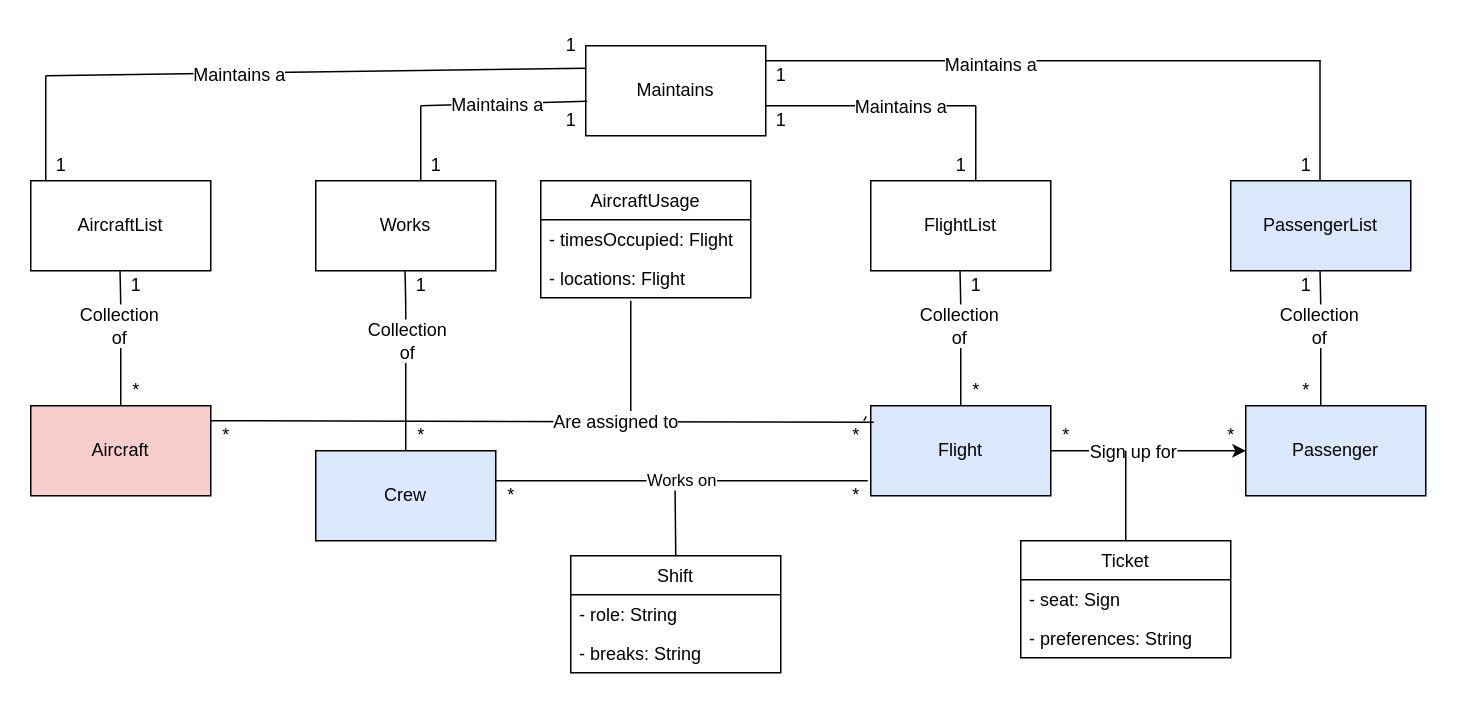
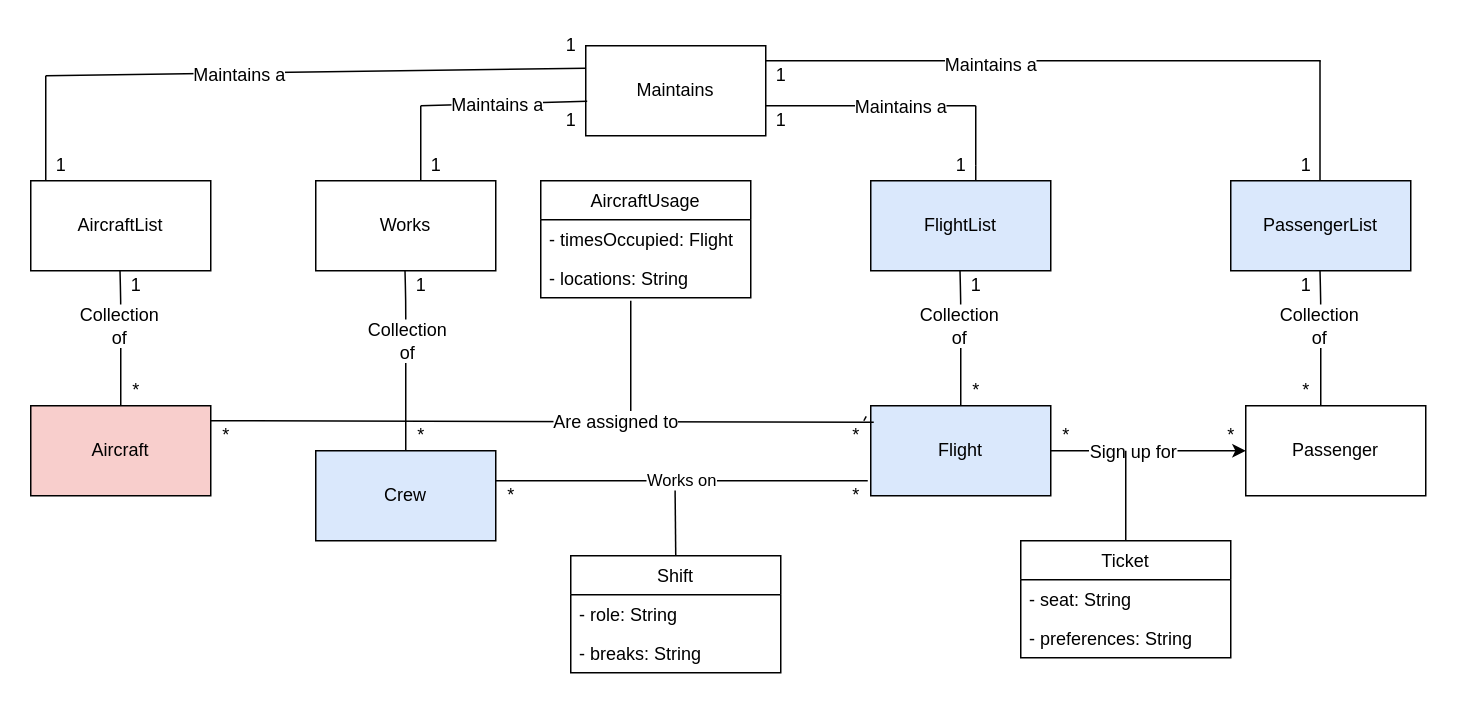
  <mxCell id="0" />
  <mxCell id="1" parent="0" />
  <mxCell id="2" value="Maintains" style="rounded=0;whiteSpace=wrap;html=1;" vertex="1" parent="1"><mxGeometry x="390" y="30" width="120" height="60" as="geometry" /></mxCell>
  <mxCell id="3" value="Works" style="rounded=0;whiteSpace=wrap;html=1;" vertex="1" parent="1"><mxGeometry x="210" y="120" width="120" height="60" as="geometry" /></mxCell>
  <mxCell id="4" value="AircraftList" style="rounded=0;whiteSpace=wrap;html=1;" vertex="1" parent="1"><mxGeometry x="20" y="120" width="120" height="60" as="geometry" /></mxCell>
- <mxCell id="5" value="FlightList" style="rounded=0;whiteSpace=wrap;html=1;" vertex="1" parent="1"><mxGeometry x="580" y="120" width="120" height="60" as="geometry" /></mxCell>
+ <mxCell id="5" value="FlightList" style="rounded=0;whiteSpace=wrap;html=1;fillColor=#dae8fc;" vertex="1" parent="1"><mxGeometry x="580" y="120" width="120" height="60" as="geometry" /></mxCell>
  <mxCell id="6" value="PassengerList" style="rounded=0;whiteSpace=wrap;html=1;fillColor=#dae8fc;" vertex="1" parent="1"><mxGeometry x="820" y="120" width="120" height="60" as="geometry" /></mxCell>
  <mxCell id="7" value="Aircraft" style="rounded=0;whiteSpace=wrap;html=1;fillColor=#f8cecc;" vertex="1" parent="1"><mxGeometry x="20" y="270" width="120" height="60" as="geometry" /></mxCell>
  <mxCell id="8" value="Crew" style="rounded=0;whiteSpace=wrap;html=1;fillColor=#dae8fc;" vertex="1" parent="1"><mxGeometry x="210" y="300" width="120" height="60" as="geometry" /></mxCell>
  <mxCell id="9" value="Flight" style="rounded=0;whiteSpace=wrap;html=1;fillColor=#dae8fc;" vertex="1" parent="1"><mxGeometry x="580" y="270" width="120" height="60" as="geometry" /></mxCell>
- <mxCell id="10" value="Passenger" style="rounded=0;whiteSpace=wrap;html=1;fillColor=#dae8fc;" vertex="1" parent="1"><mxGeometry x="830" y="270" width="120" height="60" as="geometry" /></mxCell>
+ <mxCell id="10" value="Passenger" style="rounded=0;whiteSpace=wrap;html=1;" vertex="1" parent="1"><mxGeometry x="830" y="270" width="120" height="60" as="geometry" /></mxCell>
  <mxCell id="11" value="" style="endArrow=none;html=1;" edge="1" parent="1"><mxGeometry width="50" height="50" relative="1" as="geometry"><mxPoint x="510" y="40" as="sourcePoint" /><mxPoint x="880" y="40" as="targetPoint" /></mxGeometry></mxCell>
  <mxCell id="12" value="Maintains a" style="text;html=1;align=center;verticalAlign=middle;resizable=0;points=[];labelBackgroundColor=#ffffff;" vertex="1" connectable="0" parent="11"><mxGeometry x="-0.195" y="-2" relative="1" as="geometry"><mxPoint as="offset" /></mxGeometry></mxCell>
  <mxCell id="13" value="" style="endArrow=none;html=1;" edge="1" parent="1"><mxGeometry width="50" height="50" relative="1" as="geometry"><mxPoint x="879.5" y="120" as="sourcePoint" /><mxPoint x="879.5" y="40" as="targetPoint" /></mxGeometry></mxCell>
  <mxCell id="14" value="" style="endArrow=none;html=1;exitX=0.5;exitY=0;exitDx=0;exitDy=0;" edge="1" parent="1" source="7"><mxGeometry width="50" height="50" relative="1" as="geometry"><mxPoint x="79.5" y="230" as="sourcePoint" /><mxPoint x="79.5" y="180" as="targetPoint" /><Array as="points"><mxPoint x="80" y="200" /></Array></mxGeometry></mxCell>
  <mxCell id="15" value="&lt;div&gt;Collection&lt;/div&gt;&lt;div&gt;of&lt;br&gt;&lt;/div&gt;" style="text;html=1;align=center;verticalAlign=middle;resizable=0;points=[];labelBackgroundColor=#ffffff;" vertex="1" connectable="0" parent="14"><mxGeometry x="0.555" y="16" relative="1" as="geometry"><mxPoint x="14" y="16" as="offset" /></mxGeometry></mxCell>
  <mxCell id="16" value="" style="endArrow=none;html=1;entryX=0.008;entryY=0.617;entryDx=0;entryDy=0;entryPerimeter=0;" edge="1" parent="1" target="2"><mxGeometry width="50" height="50" relative="1" as="geometry"><mxPoint x="280" y="70" as="sourcePoint" /><mxPoint x="340" y="70" as="targetPoint" /></mxGeometry></mxCell>
  <mxCell id="17" value="Maintains a" style="text;html=1;align=center;verticalAlign=middle;resizable=0;points=[];labelBackgroundColor=#ffffff;" vertex="1" connectable="0" parent="16"><mxGeometry x="-0.442" y="-2" relative="1" as="geometry"><mxPoint x="18.96" y="-1.17" as="offset" /></mxGeometry></mxCell>
  <mxCell id="18" value="" style="endArrow=none;html=1;" edge="1" parent="1"><mxGeometry width="50" height="50" relative="1" as="geometry"><mxPoint x="280" y="120" as="sourcePoint" /><mxPoint x="280" y="70" as="targetPoint" /></mxGeometry></mxCell>
  <mxCell id="19" value="" style="endArrow=none;html=1;" edge="1" parent="1"><mxGeometry width="50" height="50" relative="1" as="geometry"><mxPoint x="30" y="120" as="sourcePoint" /><mxPoint x="30" y="50" as="targetPoint" /></mxGeometry></mxCell>
  <mxCell id="20" value="" style="endArrow=none;html=1;entryX=0;entryY=0.25;entryDx=0;entryDy=0;" edge="1" parent="1" target="2"><mxGeometry width="50" height="50" relative="1" as="geometry"><mxPoint x="30" y="50" as="sourcePoint" /><mxPoint x="300" y="50" as="targetPoint" /></mxGeometry></mxCell>
  <mxCell id="21" value="Maintains a" style="text;html=1;align=center;verticalAlign=middle;resizable=0;points=[];labelBackgroundColor=#ffffff;" vertex="1" connectable="0" parent="20"><mxGeometry x="-0.289" y="-1" relative="1" as="geometry"><mxPoint as="offset" /></mxGeometry></mxCell>
  <mxCell id="22" value="" style="endArrow=none;html=1;exitX=0.5;exitY=0;exitDx=0;exitDy=0;" edge="1" parent="1"><mxGeometry width="50" height="50" relative="1" as="geometry"><mxPoint x="880" y="270" as="sourcePoint" /><mxPoint x="879.5" y="180" as="targetPoint" /><Array as="points"><mxPoint x="880" y="200" /></Array></mxGeometry></mxCell>
  <mxCell id="23" value="&lt;div&gt;Collection&lt;/div&gt;&lt;div&gt;of&lt;br&gt;&lt;/div&gt;" style="text;html=1;align=center;verticalAlign=middle;resizable=0;points=[];labelBackgroundColor=#ffffff;" vertex="1" connectable="0" parent="22"><mxGeometry x="0.555" y="16" relative="1" as="geometry"><mxPoint x="14" y="16" as="offset" /></mxGeometry></mxCell>
  <mxCell id="24" value="" style="endArrow=none;html=1;exitX=0.5;exitY=0;exitDx=0;exitDy=0;" edge="1" parent="1"><mxGeometry width="50" height="50" relative="1" as="geometry"><mxPoint x="640" y="270" as="sourcePoint" /><mxPoint x="639.5" y="180" as="targetPoint" /><Array as="points"><mxPoint x="640" y="200" /></Array></mxGeometry></mxCell>
  <mxCell id="25" value="&lt;div&gt;Collection&lt;/div&gt;&lt;div&gt;of&lt;br&gt;&lt;/div&gt;" style="text;html=1;align=center;verticalAlign=middle;resizable=0;points=[];labelBackgroundColor=#ffffff;" vertex="1" connectable="0" parent="24"><mxGeometry x="0.555" y="16" relative="1" as="geometry"><mxPoint x="14" y="16" as="offset" /></mxGeometry></mxCell>
  <mxCell id="26" value="" style="endArrow=none;html=1;exitX=0.5;exitY=0;exitDx=0;exitDy=0;" edge="1" parent="1" source="8"><mxGeometry width="50" height="50" relative="1" as="geometry"><mxPoint x="270" y="270" as="sourcePoint" /><mxPoint x="269.5" y="180" as="targetPoint" /><Array as="points"><mxPoint x="270" y="200" /></Array></mxGeometry></mxCell>
  <mxCell id="27" value="&lt;div&gt;Collection&lt;/div&gt;&lt;div&gt;of&lt;br&gt;&lt;/div&gt;" style="text;html=1;align=center;verticalAlign=middle;resizable=0;points=[];labelBackgroundColor=#ffffff;" vertex="1" connectable="0" parent="26"><mxGeometry x="0.555" y="16" relative="1" as="geometry"><mxPoint x="16" y="19.6" as="offset" /></mxGeometry></mxCell>
  <mxCell id="28" value="" style="endArrow=none;html=1;" edge="1" parent="1"><mxGeometry width="50" height="50" relative="1" as="geometry"><mxPoint x="650" y="110" as="sourcePoint" /><mxPoint x="650" y="70" as="targetPoint" /></mxGeometry></mxCell>
  <mxCell id="29" value="" style="endArrow=none;html=1;" edge="1" parent="1"><mxGeometry width="50" height="50" relative="1" as="geometry"><mxPoint x="510" y="70" as="sourcePoint" /><mxPoint x="650" y="70" as="targetPoint" /></mxGeometry></mxCell>
  <mxCell id="30" value="Maintains a" style="text;html=1;align=center;verticalAlign=middle;resizable=0;points=[];labelBackgroundColor=#ffffff;" vertex="1" connectable="0" parent="29"><mxGeometry x="0.271" relative="1" as="geometry"><mxPoint as="offset" /></mxGeometry></mxCell>
  <mxCell id="31" value="1" style="text;html=1;align=center;verticalAlign=middle;resizable=0;points=[];autosize=1;" vertex="1" parent="1"><mxGeometry x="370" y="20" width="20" height="20" as="geometry" /></mxCell>
  <mxCell id="32" value="1" style="text;html=1;align=center;verticalAlign=middle;resizable=0;points=[];autosize=1;" vertex="1" parent="1"><mxGeometry x="370" y="70" width="20" height="20" as="geometry" /></mxCell>
  <mxCell id="33" value="1" style="text;html=1;align=center;verticalAlign=middle;resizable=0;points=[];autosize=1;" vertex="1" parent="1"><mxGeometry x="280" y="100" width="20" height="20" as="geometry" /></mxCell>
  <mxCell id="34" value="1" style="text;html=1;align=center;verticalAlign=middle;resizable=0;points=[];autosize=1;" vertex="1" parent="1"><mxGeometry x="630" y="100" width="20" height="20" as="geometry" /></mxCell>
  <mxCell id="35" value="1" style="text;html=1;align=center;verticalAlign=middle;resizable=0;points=[];autosize=1;" vertex="1" parent="1"><mxGeometry x="510" y="70" width="20" height="20" as="geometry" /></mxCell>
  <mxCell id="36" value="1" style="text;html=1;align=center;verticalAlign=middle;resizable=0;points=[];autosize=1;" vertex="1" parent="1"><mxGeometry x="510" y="40" width="20" height="20" as="geometry" /></mxCell>
  <mxCell id="37" value="1" style="text;html=1;align=center;verticalAlign=middle;resizable=0;points=[];autosize=1;" vertex="1" parent="1"><mxGeometry x="860" y="100" width="20" height="20" as="geometry" /></mxCell>
  <mxCell id="38" value="" style="endArrow=none;html=1;" edge="1" parent="1"><mxGeometry width="50" height="50" relative="1" as="geometry"><mxPoint x="650" y="120" as="sourcePoint" /><mxPoint x="650" y="110" as="targetPoint" /></mxGeometry></mxCell>
  <mxCell id="39" value="1" style="text;html=1;align=center;verticalAlign=middle;resizable=0;points=[];autosize=1;" vertex="1" parent="1"><mxGeometry x="30" y="100" width="20" height="20" as="geometry" /></mxCell>
  <mxCell id="40" value="1" style="text;html=1;align=center;verticalAlign=middle;resizable=0;points=[];autosize=1;" vertex="1" parent="1"><mxGeometry x="80" y="180" width="20" height="20" as="geometry" /></mxCell>
  <mxCell id="41" value="1" style="text;html=1;align=center;verticalAlign=middle;resizable=0;points=[];autosize=1;" vertex="1" parent="1"><mxGeometry x="270" y="180" width="20" height="20" as="geometry" /></mxCell>
  <mxCell id="42" value="1" style="text;html=1;align=center;verticalAlign=middle;resizable=0;points=[];autosize=1;" vertex="1" parent="1"><mxGeometry x="640" y="180" width="20" height="20" as="geometry" /></mxCell>
  <mxCell id="43" value="1" style="text;html=1;align=center;verticalAlign=middle;resizable=0;points=[];autosize=1;" vertex="1" parent="1"><mxGeometry x="860" y="180" width="20" height="20" as="geometry" /></mxCell>
  <mxCell id="44" value="*" style="text;html=1;align=center;verticalAlign=middle;resizable=0;points=[];autosize=1;" vertex="1" parent="1"><mxGeometry x="860" y="250" width="20" height="20" as="geometry" /></mxCell>
  <mxCell id="45" value="*" style="text;html=1;align=center;verticalAlign=middle;resizable=0;points=[];autosize=1;" vertex="1" parent="1"><mxGeometry x="640" y="250" width="20" height="20" as="geometry" /></mxCell>
  <mxCell id="46" value="*" style="text;html=1;align=center;verticalAlign=middle;resizable=0;points=[];autosize=1;" vertex="1" parent="1"><mxGeometry x="270" y="280" width="20" height="20" as="geometry" /></mxCell>
  <mxCell id="47" value="*" style="text;html=1;align=center;verticalAlign=middle;resizable=0;points=[];autosize=1;" vertex="1" parent="1"><mxGeometry x="80" y="250" width="20" height="20" as="geometry" /></mxCell>
  <mxCell id="48" value="" style="endArrow=none;html=1;entryX=-0.025;entryY=0.117;entryDx=0;entryDy=0;entryPerimeter=0;" edge="1" parent="1" source="67" target="9"><mxGeometry width="50" height="50" relative="1" as="geometry"><mxPoint x="140" y="280" as="sourcePoint" /><mxPoint x="350" y="280" as="targetPoint" /></mxGeometry></mxCell>
  <mxCell id="49" value="" style="endArrow=classic;html=1;entryX=0;entryY=0.5;entryDx=0;entryDy=0;exitX=1;exitY=0.5;exitDx=0;exitDy=0;" edge="1" parent="1" source="9" target="10"><mxGeometry width="50" height="50" relative="1" as="geometry"><mxPoint x="700" y="289.5" as="sourcePoint" /><mxPoint x="830" y="285" as="targetPoint" /></mxGeometry></mxCell>
  <mxCell id="50" value="Sign up for" style="text;html=1;align=center;verticalAlign=middle;resizable=0;points=[];labelBackgroundColor=#ffffff;" vertex="1" connectable="0" parent="49"><mxGeometry x="-0.169" relative="1" as="geometry"><mxPoint as="offset" /></mxGeometry></mxCell>
  <mxCell id="51" value="" style="endArrow=none;html=1;" edge="1" parent="1"><mxGeometry width="50" height="50" relative="1" as="geometry"><mxPoint x="450" y="370" as="sourcePoint" /><mxPoint x="449.5" y="320" as="targetPoint" /></mxGeometry></mxCell>
  <mxCell id="52" value="Shift" style="swimlane;fontStyle=0;childLayout=stackLayout;horizontal=1;startSize=26;fillColor=none;horizontalStack=0;resizeParent=1;resizeParentMax=0;resizeLast=0;collapsible=1;marginBottom=0;" vertex="1" parent="1"><mxGeometry x="380" y="370" width="140" height="78" as="geometry" /></mxCell>
  <mxCell id="53" value="- role: String" style="text;strokeColor=none;fillColor=none;align=left;verticalAlign=top;spacingLeft=4;spacingRight=4;overflow=hidden;rotatable=0;points=[[0,0.5],[1,0.5]];portConstraint=eastwest;" vertex="1" parent="52"><mxGeometry y="26" width="140" height="26" as="geometry" /></mxCell>
  <mxCell id="54" value="- breaks: String" style="text;strokeColor=none;fillColor=none;align=left;verticalAlign=top;spacingLeft=4;spacingRight=4;overflow=hidden;rotatable=0;points=[[0,0.5],[1,0.5]];portConstraint=eastwest;" vertex="1" parent="52"><mxGeometry y="52" width="140" height="26" as="geometry" /></mxCell>
  <mxCell id="55" value="" style="endArrow=none;html=1;" edge="1" parent="1"><mxGeometry width="50" height="50" relative="1" as="geometry"><mxPoint x="750" y="360" as="sourcePoint" /><mxPoint x="750" y="300" as="targetPoint" /></mxGeometry></mxCell>
  <mxCell id="56" value="Ticket" style="swimlane;fontStyle=0;childLayout=stackLayout;horizontal=1;startSize=26;fillColor=none;horizontalStack=0;resizeParent=1;resizeParentMax=0;resizeLast=0;collapsible=1;marginBottom=0;" vertex="1" parent="1"><mxGeometry x="680" y="360" width="140" height="78" as="geometry" /></mxCell>
- <mxCell id="57" value="- seat: Sign" style="text;strokeColor=none;fillColor=none;align=left;verticalAlign=top;spacingLeft=4;spacingRight=4;overflow=hidden;rotatable=0;points=[[0,0.5],[1,0.5]];portConstraint=eastwest;" vertex="1" parent="56"><mxGeometry y="26" width="140" height="26" as="geometry" /></mxCell>
+ <mxCell id="57" value="- seat: String" style="text;strokeColor=none;fillColor=none;align=left;verticalAlign=top;spacingLeft=4;spacingRight=4;overflow=hidden;rotatable=0;points=[[0,0.5],[1,0.5]];portConstraint=eastwest;" vertex="1" parent="56"><mxGeometry y="26" width="140" height="26" as="geometry" /></mxCell>
  <mxCell id="58" value="- preferences: String" style="text;strokeColor=none;fillColor=none;align=left;verticalAlign=top;spacingLeft=4;spacingRight=4;overflow=hidden;rotatable=0;points=[[0,0.5],[1,0.5]];portConstraint=eastwest;" vertex="1" parent="56"><mxGeometry y="52" width="140" height="26" as="geometry" /></mxCell>
  <mxCell id="59" value="" style="endArrow=none;html=1;" edge="1" parent="1"><mxGeometry width="50" height="50" relative="1" as="geometry"><mxPoint x="420" y="280" as="sourcePoint" /><mxPoint x="420" y="200" as="targetPoint" /></mxGeometry></mxCell>
  <mxCell id="60" value="AircraftUsage" style="swimlane;fontStyle=0;childLayout=stackLayout;horizontal=1;startSize=26;fillColor=none;horizontalStack=0;resizeParent=1;resizeParentMax=0;resizeLast=0;collapsible=1;marginBottom=0;" vertex="1" parent="1"><mxGeometry x="360" y="120" width="140" height="78" as="geometry" /></mxCell>
  <mxCell id="61" value="- timesOccupied: Flight" style="text;strokeColor=none;fillColor=none;align=left;verticalAlign=top;spacingLeft=4;spacingRight=4;overflow=hidden;rotatable=0;points=[[0,0.5],[1,0.5]];portConstraint=eastwest;" vertex="1" parent="60"><mxGeometry y="26" width="140" height="26" as="geometry" /></mxCell>
- <mxCell id="62" value="- locations: Flight" style="text;strokeColor=none;fillColor=none;align=left;verticalAlign=top;spacingLeft=4;spacingRight=4;overflow=hidden;rotatable=0;points=[[0,0.5],[1,0.5]];portConstraint=eastwest;" vertex="1" parent="60"><mxGeometry y="52" width="140" height="26" as="geometry" /></mxCell>
+ <mxCell id="62" value="- locations: String" style="text;strokeColor=none;fillColor=none;align=left;verticalAlign=top;spacingLeft=4;spacingRight=4;overflow=hidden;rotatable=0;points=[[0,0.5],[1,0.5]];portConstraint=eastwest;" vertex="1" parent="60"><mxGeometry y="52" width="140" height="26" as="geometry" /></mxCell>
  <mxCell id="63" value="*" style="text;html=1;align=center;verticalAlign=middle;resizable=0;points=[];autosize=1;" vertex="1" parent="1"><mxGeometry x="810" y="280" width="20" height="20" as="geometry" /></mxCell>
  <mxCell id="64" value="*" style="text;html=1;align=center;verticalAlign=middle;resizable=0;points=[];autosize=1;" vertex="1" parent="1"><mxGeometry x="700" y="280" width="20" height="20" as="geometry" /></mxCell>
  <mxCell id="65" value="*" style="text;html=1;align=center;verticalAlign=middle;resizable=0;points=[];autosize=1;" vertex="1" parent="1"><mxGeometry x="330" y="320" width="20" height="20" as="geometry" /></mxCell>
  <mxCell id="66" value="*" style="text;html=1;align=center;verticalAlign=middle;resizable=0;points=[];autosize=1;" vertex="1" parent="1"><mxGeometry x="140" y="280" width="20" height="20" as="geometry" /></mxCell>
  <mxCell id="67" value="*" style="text;html=1;align=center;verticalAlign=middle;resizable=0;points=[];autosize=1;" vertex="1" parent="1"><mxGeometry x="560" y="280" width="20" height="20" as="geometry" /></mxCell>
  <mxCell id="68" value="" style="endArrow=none;html=1;entryX=1.1;entryY=0.05;entryDx=0;entryDy=0;entryPerimeter=0;" edge="1" parent="1" target="67"><mxGeometry width="50" height="50" relative="1" as="geometry"><mxPoint x="140" y="280" as="sourcePoint" /><mxPoint x="577" y="277.02" as="targetPoint" /></mxGeometry></mxCell>
  <mxCell id="69" value="Are assigned to" style="text;html=1;align=center;verticalAlign=middle;resizable=0;points=[];labelBackgroundColor=#ffffff;" vertex="1" connectable="0" parent="68"><mxGeometry x="0.222" relative="1" as="geometry"><mxPoint as="offset" /></mxGeometry></mxCell>
  <mxCell id="70" value="*" style="text;html=1;align=center;verticalAlign=middle;resizable=0;points=[];autosize=1;" vertex="1" parent="1"><mxGeometry x="560" y="320" width="20" height="20" as="geometry" /></mxCell>
  <mxCell id="71" value="Works on" style="endArrow=none;html=1;" edge="1" parent="1"><mxGeometry width="50" height="50" relative="1" as="geometry"><mxPoint x="330" y="320" as="sourcePoint" /><mxPoint x="578" y="320" as="targetPoint" /></mxGeometry></mxCell>
